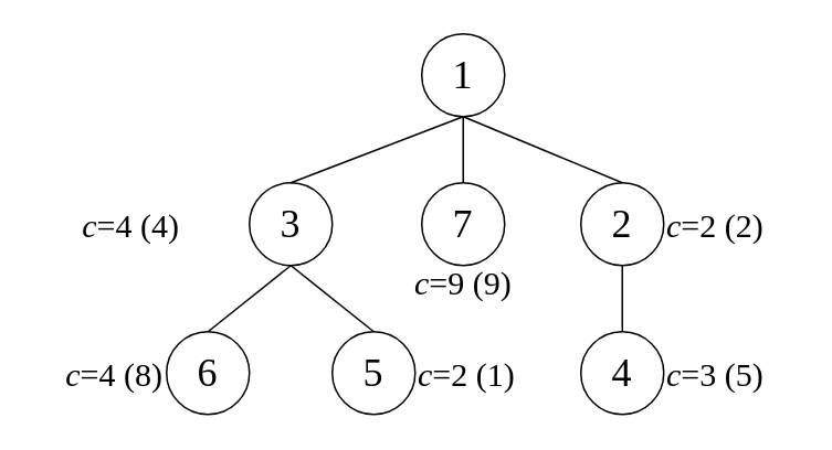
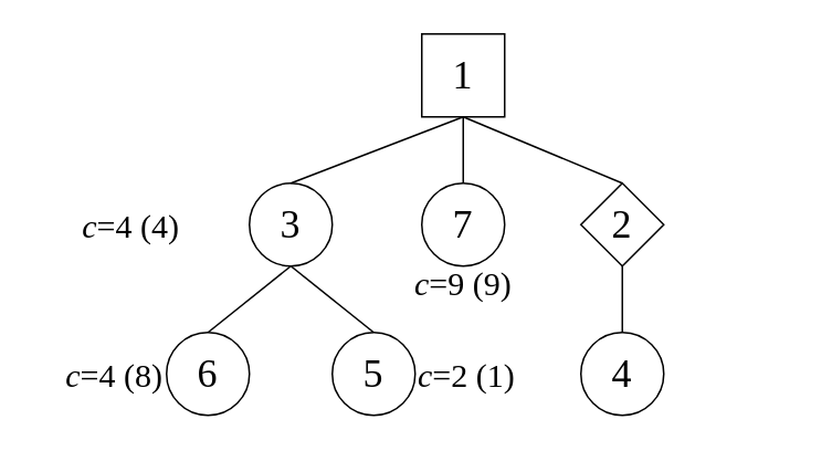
  <mxCell id="0" />
  <mxCell id="1" parent="0" />
- <mxCell id="2" value="1" style="ellipse;whiteSpace=wrap;html=1;aspect=fixed;fontFamily=Times New Roman;fontSize=24;" parent="1" vertex="1"><mxGeometry x="254" y="20" width="50" height="50" as="geometry" /></mxCell>
+ <mxCell id="2" value="1" style="whiteSpace=wrap;html=1;aspect=fixed;fontFamily=Times New Roman;fontSize=24;rounded=0;" parent="1" vertex="1"><mxGeometry x="254" y="20" width="50" height="50" as="geometry" /></mxCell>
  <mxCell id="3" value="3" style="ellipse;whiteSpace=wrap;html=1;aspect=fixed;fontFamily=Times New Roman;fontSize=24;" parent="1" vertex="1"><mxGeometry x="150" y="110" width="50" height="50" as="geometry" /></mxCell>
  <mxCell id="4" value="7" style="ellipse;whiteSpace=wrap;html=1;aspect=fixed;fontFamily=Times New Roman;fontSize=24;" parent="1" vertex="1"><mxGeometry x="254" y="110" width="50" height="50" as="geometry" /></mxCell>
- <mxCell id="5" value="2" style="ellipse;whiteSpace=wrap;html=1;aspect=fixed;fontFamily=Times New Roman;fontSize=24;" parent="1" vertex="1"><mxGeometry x="350" y="110" width="50" height="50" as="geometry" /></mxCell>
+ <mxCell id="5" value="2" style="rhombus;whiteSpace=wrap;html=1;aspect=fixed;fontFamily=Times New Roman;fontSize=24;" parent="1" vertex="1"><mxGeometry x="350" y="110" width="50" height="50" as="geometry" /></mxCell>
  <mxCell id="6" value="6" style="ellipse;whiteSpace=wrap;html=1;aspect=fixed;fontFamily=Times New Roman;fontSize=24;" parent="1" vertex="1"><mxGeometry x="100" y="200" width="50" height="50" as="geometry" /></mxCell>
  <mxCell id="7" value="5" style="ellipse;whiteSpace=wrap;html=1;aspect=fixed;fontFamily=Times New Roman;fontSize=24;" parent="1" vertex="1"><mxGeometry x="200" y="200" width="50" height="50" as="geometry" /></mxCell>
  <mxCell id="8" value="4" style="ellipse;whiteSpace=wrap;html=1;aspect=fixed;fontFamily=Times New Roman;fontSize=24;" parent="1" vertex="1"><mxGeometry x="350" y="200" width="50" height="50" as="geometry" /></mxCell>
  <mxCell id="9" value="" style="endArrow=none;html=1;rounded=0;entryX=0.5;entryY=1;entryDx=0;entryDy=0;exitX=0.5;exitY=0;exitDx=0;exitDy=0;fontFamily=Times New Roman;fontSize=24;" parent="1" source="3" target="2" edge="1"><mxGeometry width="50" height="50" relative="1" as="geometry"><mxPoint x="300" y="230" as="sourcePoint" /><mxPoint x="350" y="180" as="targetPoint" /></mxGeometry></mxCell>
  <mxCell id="10" value="" style="endArrow=none;html=1;rounded=0;entryX=0.5;entryY=1;entryDx=0;entryDy=0;exitX=0.5;exitY=0;exitDx=0;exitDy=0;fontFamily=Times New Roman;fontSize=24;" parent="1" source="4" target="2" edge="1"><mxGeometry width="50" height="50" relative="1" as="geometry"><mxPoint x="300" y="230" as="sourcePoint" /><mxPoint x="350" y="180" as="targetPoint" /></mxGeometry></mxCell>
  <mxCell id="11" value="" style="endArrow=none;html=1;rounded=0;entryX=0.5;entryY=1;entryDx=0;entryDy=0;exitX=0.5;exitY=0;exitDx=0;exitDy=0;fontFamily=Times New Roman;fontSize=24;" parent="1" source="5" target="2" edge="1"><mxGeometry width="50" height="50" relative="1" as="geometry"><mxPoint x="300" y="230" as="sourcePoint" /><mxPoint x="350" y="180" as="targetPoint" /></mxGeometry></mxCell>
  <mxCell id="12" value="" style="endArrow=none;html=1;rounded=0;entryX=0.5;entryY=1;entryDx=0;entryDy=0;exitX=0.5;exitY=0;exitDx=0;exitDy=0;fontFamily=Times New Roman;fontSize=24;" parent="1" source="6" target="3" edge="1"><mxGeometry width="50" height="50" relative="1" as="geometry"><mxPoint x="300" y="230" as="sourcePoint" /><mxPoint x="350" y="180" as="targetPoint" /></mxGeometry></mxCell>
  <mxCell id="13" value="" style="endArrow=none;html=1;rounded=0;entryX=0.5;entryY=1;entryDx=0;entryDy=0;exitX=0.5;exitY=0;exitDx=0;exitDy=0;fontFamily=Times New Roman;fontSize=24;" parent="1" source="7" target="3" edge="1"><mxGeometry width="50" height="50" relative="1" as="geometry"><mxPoint x="300" y="230" as="sourcePoint" /><mxPoint x="350" y="180" as="targetPoint" /></mxGeometry></mxCell>
  <mxCell id="14" value="" style="endArrow=none;html=1;rounded=0;entryX=0.5;entryY=1;entryDx=0;entryDy=0;exitX=0.5;exitY=0;exitDx=0;exitDy=0;fontFamily=Times New Roman;fontSize=24;" parent="1" source="8" target="5" edge="1"><mxGeometry width="50" height="50" relative="1" as="geometry"><mxPoint x="260" y="210" as="sourcePoint" /><mxPoint x="310" y="160" as="targetPoint" /></mxGeometry></mxCell>
  <mxCell id="15" value="&lt;div align=&quot;right&quot;&gt;&lt;font style=&quot;font-size: 20px;&quot; face=&quot;Times New Roman&quot;&gt;&lt;i&gt;c&lt;/i&gt;=4 (4)&lt;/font&gt;&lt;/div&gt;" style="text;html=1;strokeColor=none;fillColor=none;align=right;verticalAlign=middle;whiteSpace=wrap;rounded=0;" parent="1" vertex="1"><mxGeometry x="30" y="120" width="80" height="30" as="geometry" /></mxCell>
  <mxCell id="16" value="&lt;div align=&quot;right&quot;&gt;&lt;font style=&quot;font-size: 20px;&quot; face=&quot;Times New Roman&quot;&gt;&lt;i&gt;c&lt;/i&gt;=4 (8)&lt;/font&gt;&lt;/div&gt;" style="text;html=1;strokeColor=none;fillColor=none;align=right;verticalAlign=middle;whiteSpace=wrap;rounded=0;" parent="1" vertex="1"><mxGeometry x="20" y="210" width="80" height="30" as="geometry" /></mxCell>
  <mxCell id="17" value="&lt;div&gt;&lt;font style=&quot;font-size: 20px;&quot; face=&quot;Times New Roman&quot;&gt;&lt;i&gt;c&lt;/i&gt;=2 (1)&lt;/font&gt;&lt;/div&gt;" style="text;html=1;strokeColor=none;fillColor=none;align=left;verticalAlign=middle;whiteSpace=wrap;rounded=0;" parent="1" vertex="1"><mxGeometry x="250" y="210" width="80" height="30" as="geometry" /></mxCell>
- <mxCell id="18" value="&lt;div&gt;&lt;font style=&quot;font-size: 20px;&quot; face=&quot;Times New Roman&quot;&gt;&lt;i&gt;c&lt;/i&gt;=3 (5)&lt;/font&gt;&lt;/div&gt;" style="text;html=1;strokeColor=none;fillColor=none;align=left;verticalAlign=middle;whiteSpace=wrap;rounded=0;" parent="1" vertex="1"><mxGeometry x="400" y="210" width="80" height="30" as="geometry" /></mxCell>
- <mxCell id="19" value="&lt;div&gt;&lt;font style=&quot;font-size: 20px;&quot; face=&quot;Times New Roman&quot;&gt;&lt;i&gt;c&lt;/i&gt;=2 (2)&lt;/font&gt;&lt;/div&gt;" style="text;html=1;strokeColor=none;fillColor=none;align=left;verticalAlign=middle;whiteSpace=wrap;rounded=0;" parent="1" vertex="1"><mxGeometry x="400" y="120" width="80" height="30" as="geometry" /></mxCell>
  <mxCell id="20" value="&lt;div&gt;&lt;font style=&quot;font-size: 20px;&quot; face=&quot;Times New Roman&quot;&gt;&lt;i&gt;c&lt;/i&gt;=9 (9)&lt;/font&gt;&lt;/div&gt;" style="text;html=1;strokeColor=none;fillColor=none;align=left;verticalAlign=middle;whiteSpace=wrap;rounded=0;" parent="1" vertex="1"><mxGeometry x="248" y="155" width="80" height="30" as="geometry" /></mxCell>
